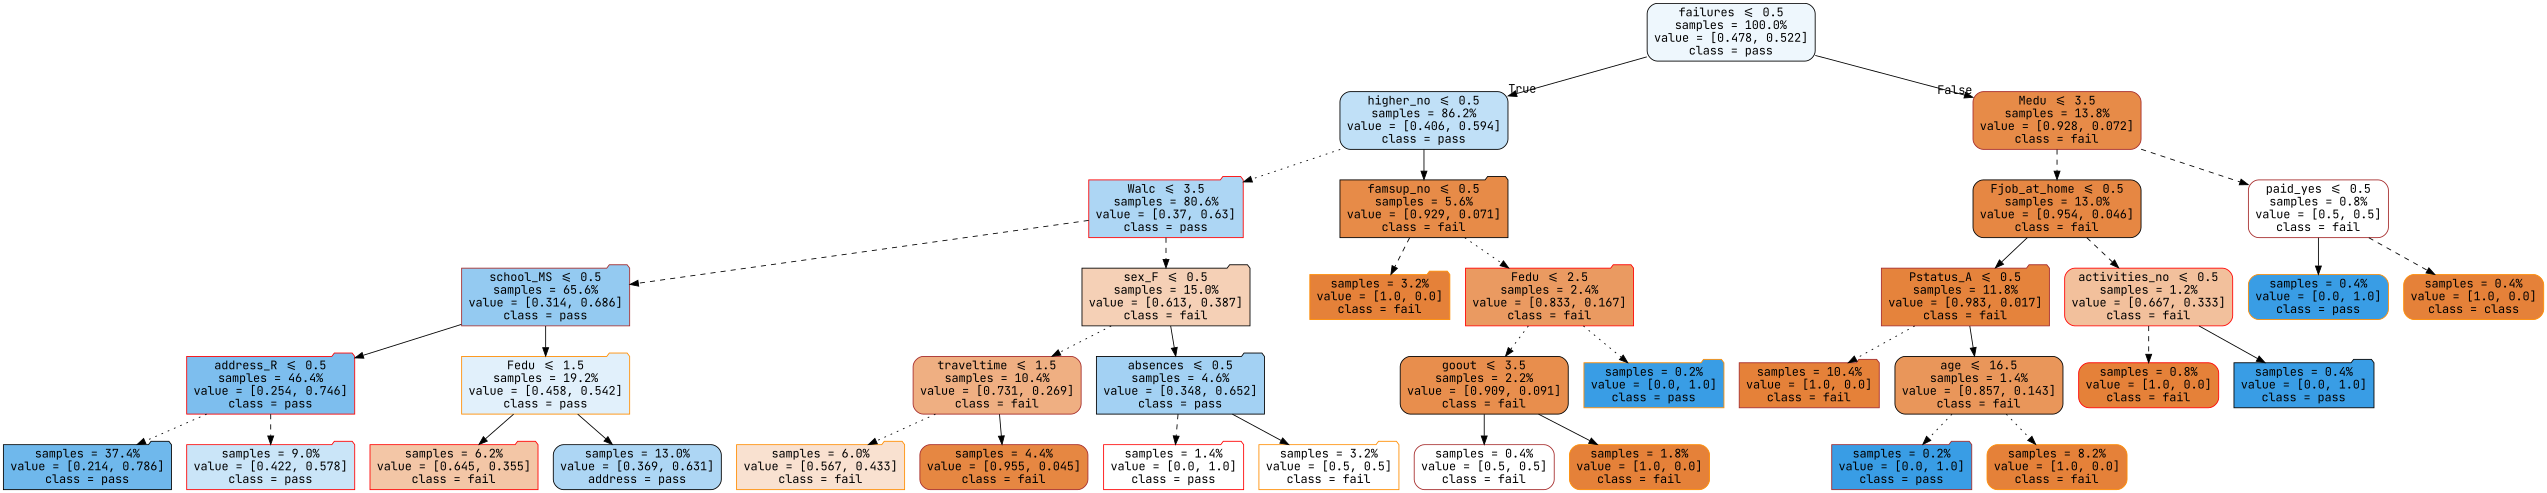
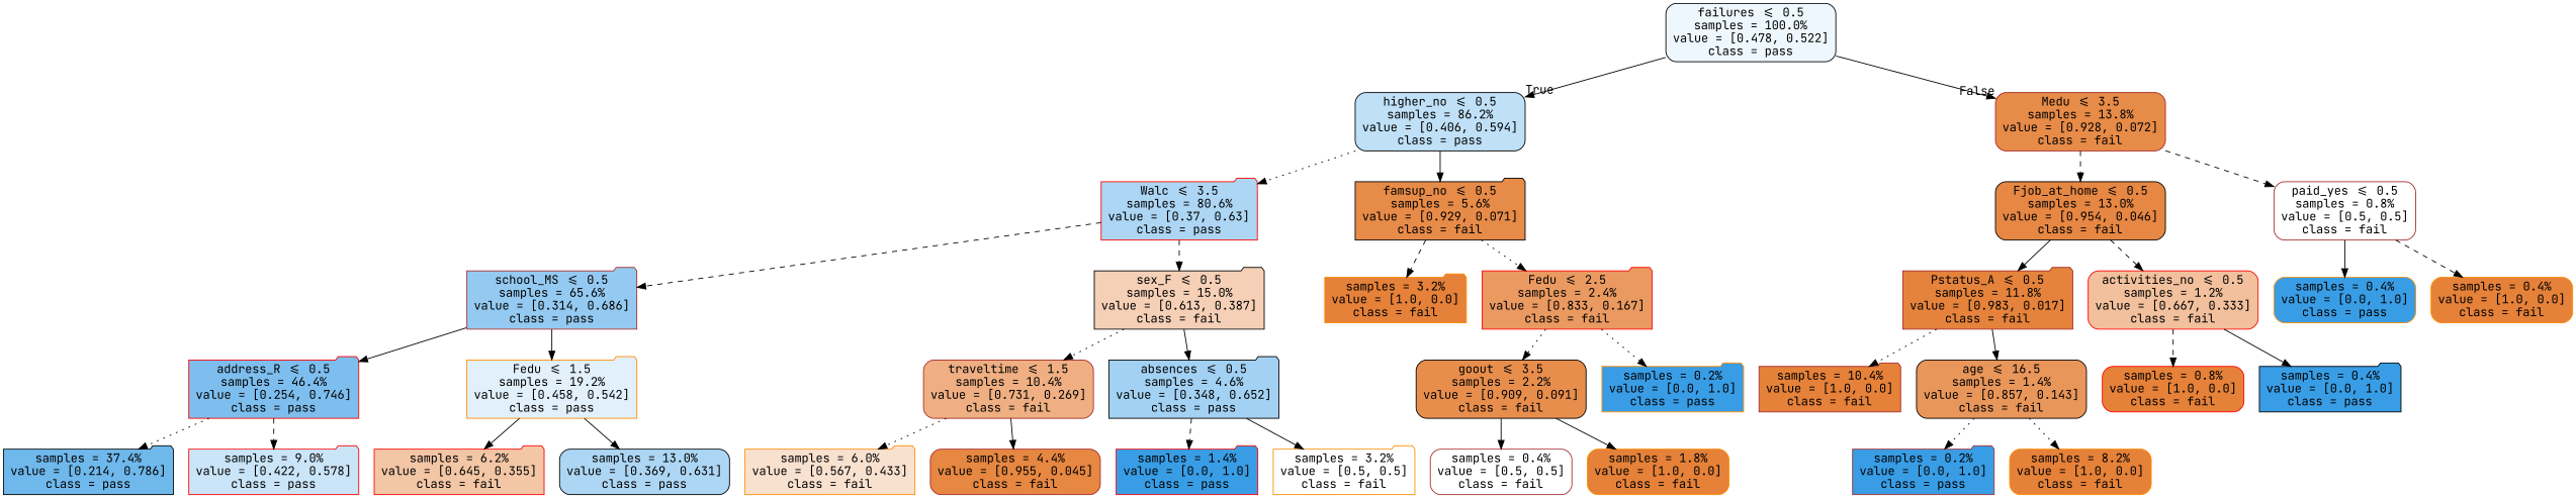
  digraph {
    fontname="JetBrains Mono"
    node [color=black fillcolor="#e58139" fontname="JetBrains Mono" shape=folder style="filled, rounded"]
    edge [fontname="JetBrains Mono" style=solid]
    n1 [fillcolor="#eef7fd" label="failures <= 0.5\nsamples = 100.0%\nvalue = [0.478, 0.522]\nclass = pass" shape=box]
    n2 [fillcolor="#c0e0f7" label="higher_no <= 0.5\nsamples = 86.2%\nvalue = [0.406, 0.594]\nclass = pass" shape=box]
    n3 [color=brown fillcolor="#e78b48" label="Medu <= 3.5\nsamples = 13.8%\nvalue = [0.928, 0.072]\nclass = fail" shape=box]
    n4 [color=red fillcolor="#add6f4" label="Walc <= 3.5\nsamples = 80.6%\nvalue = [0.37, 0.63]\nclass = pass"]
    n5 [fillcolor="#e78b48" label="famsup_no <= 0.5\nsamples = 5.6%\nvalue = [0.929, 0.071]\nclass = fail"]
    n6 [fillcolor="#e68743" label="Fjob_at_home <= 0.5\nsamples = 13.0%\nvalue = [0.954, 0.046]\nclass = fail" shape=box]
    n7 [color=brown fillcolor="#ffffff" label="paid_yes <= 0.5\nsamples = 0.8%\nvalue = [0.5, 0.5]\nclass = fail" shape=box]
    n8 [color=brown fillcolor="#94caf1" label="school_MS <= 0.5\nsamples = 65.6%\nvalue = [0.314, 0.686]\nclass = pass"]
    n9 [fillcolor="#f5d0b6" label="sex_F <= 0.5\nsamples = 15.0%\nvalue = [0.613, 0.387]\nclass = fail"]
    n10 [color=darkorange label="samples = 3.2%\nvalue = [1.0, 0.0]\nclass = fail"]
    n11 [color=red fillcolor="#ea9a61" label="Fedu <= 2.5\nsamples = 2.4%\nvalue = [0.833, 0.167]\nclass = fail"]
    n12 [color=red fillcolor="#7dbeee" label="address_R <= 0.5\nsamples = 46.4%\nvalue = [0.254, 0.746]\nclass = pass"]
    n13 [color=darkorange fillcolor="#e1f0fb" label="Fedu <= 1.5\nsamples = 19.2%\nvalue = [0.458, 0.542]\nclass = pass"]
    n14 [color=brown fillcolor="#efaf82" label="traveltime <= 1.5\nsamples = 10.4%\nvalue = [0.731, 0.269]\nclass = fail" shape=box]
    n15 [fillcolor="#a3d1f3" label="absences <= 0.5\nsamples = 4.6%\nvalue = [0.348, 0.652]\nclass = pass"]
    n16 [fillcolor="#6fb8ec" label="samples = 37.4%\nvalue = [0.214, 0.786]\nclass = pass"]
    n17 [color=red fillcolor="#cae5f8" label="samples = 9.0%\nvalue = [0.422, 0.578]\nclass = pass"]
    n18 [color=red fillcolor="#f3c6a6" label="samples = 6.2%\nvalue = [0.645, 0.355]\nclass = fail"]
-   n19 [fillcolor="#add6f4" label="samples = 13.0%\nvalue = [0.369, 0.631]\naddress = pass" shape=box]
+   n19 [fillcolor="#add6f4" label="samples = 13.0%\nvalue = [0.369, 0.631]\nclass = pass" shape=box]
    n20 [color=darkorange fillcolor="#f9e1d0" label="samples = 6.0%\nvalue = [0.567, 0.433]\nclass = fail"]
    n21 [color=brown fillcolor="#e68742" label="samples = 4.4%\nvalue = [0.955, 0.045]\nclass = fail" shape=box]
-   n22 [color=red fillcolor="#ffffff" label="samples = 1.4%\nvalue = [0.0, 1.0]\nclass = pass"]
+   n22 [color=red fillcolor="#399de5" label="samples = 1.4%\nvalue = [0.0, 1.0]\nclass = pass"]
    n23 [color=darkorange fillcolor="#ffffff" label="samples = 3.2%\nvalue = [0.5, 0.5]\nclass = fail"]
    n24 [fillcolor="#e88e4d" label="goout <= 3.5\nsamples = 2.2%\nvalue = [0.909, 0.091]\nclass = fail" shape=box]
    n25 [color=darkorange fillcolor="#399de5" label="samples = 0.2%\nvalue = [0.0, 1.0]\nclass = pass"]
    n26 [color=brown fillcolor="#ffffff" label="samples = 0.4%\nvalue = [0.5, 0.5]\nclass = fail" shape=box]
    n27 [color=darkorange label="samples = 1.8%\nvalue = [1.0, 0.0]\nclass = fail" shape=box]
    n28 [color=brown fillcolor="#e5833c" label="Pstatus_A <= 0.5\nsamples = 11.8%\nvalue = [0.983, 0.017]\nclass = fail"]
    n29 [color=red fillcolor="#f2c09c" label="activities_no <= 0.5\nsamples = 1.2%\nvalue = [0.667, 0.333]\nclass = fail" shape=box]
    n30 [color=darkorange fillcolor="#399de5" label="samples = 0.4%\nvalue = [0.0, 1.0]\nclass = pass" shape=box]
-   n31 [color=darkorange label="samples = 0.4%\nvalue = [1.0, 0.0]\nclass = class" shape=box]
+   n31 [color=darkorange label="samples = 0.4%\nvalue = [1.0, 0.0]\nclass = fail" shape=box]
    n32 [color=brown label="samples = 10.4%\nvalue = [1.0, 0.0]\nclass = fail"]
    n33 [fillcolor="#e9965a" label="age <= 16.5\nsamples = 1.4%\nvalue = [0.857, 0.143]\nclass = fail" shape=box]
    n34 [color=red label="samples = 0.8%\nvalue = [1.0, 0.0]\nclass = fail" shape=box]
    n35 [fillcolor="#399de5" label="samples = 0.4%\nvalue = [0.0, 1.0]\nclass = pass"]
    n36 [color=brown fillcolor="#399de5" label="samples = 0.2%\nvalue = [0.0, 1.0]\nclass = pass"]
    n37 [color=darkorange label="samples = 8.2%\nvalue = [1.0, 0.0]\nclass = fail" shape=box]
    n1 -> n2 [headlabel=True labelangle=45 labeldistance=2.5]
    n1 -> n3 [headlabel=False labelangle=-45 labeldistance=2.5]
    n2 -> n4 [style=dotted]
    n2 -> n5
    n3 -> n6 [style=dashed]
    n3 -> n7 [style=dashed]
    n4 -> n8 [style=dashed]
    n4 -> n9 [style=dashed]
    n5 -> n10 [style=dashed]
    n5 -> n11 [style=dotted]
    n6 -> n28
    n6 -> n29 [style=dashed]
    n7 -> n30
    n7 -> n31 [style=dashed]
    n8 -> n12
    n8 -> n13
    n9 -> n14 [style=dotted]
    n9 -> n15
    n11 -> n24 [style=dotted]
    n11 -> n25 [style=dotted]
    n12 -> n16 [style=dotted]
    n12 -> n17 [style=dashed]
    n13 -> n18
    n13 -> n19
    n14 -> n20 [style=dotted]
    n14 -> n21
    n15 -> n22 [style=dashed]
    n15 -> n23
    n24 -> n26
    n24 -> n27
    n28 -> n32 [style=dotted]
    n28 -> n33
    n29 -> n34 [style=dashed]
    n29 -> n35
    n33 -> n36 [style=dotted]
    n33 -> n37 [style=dotted]
  }
